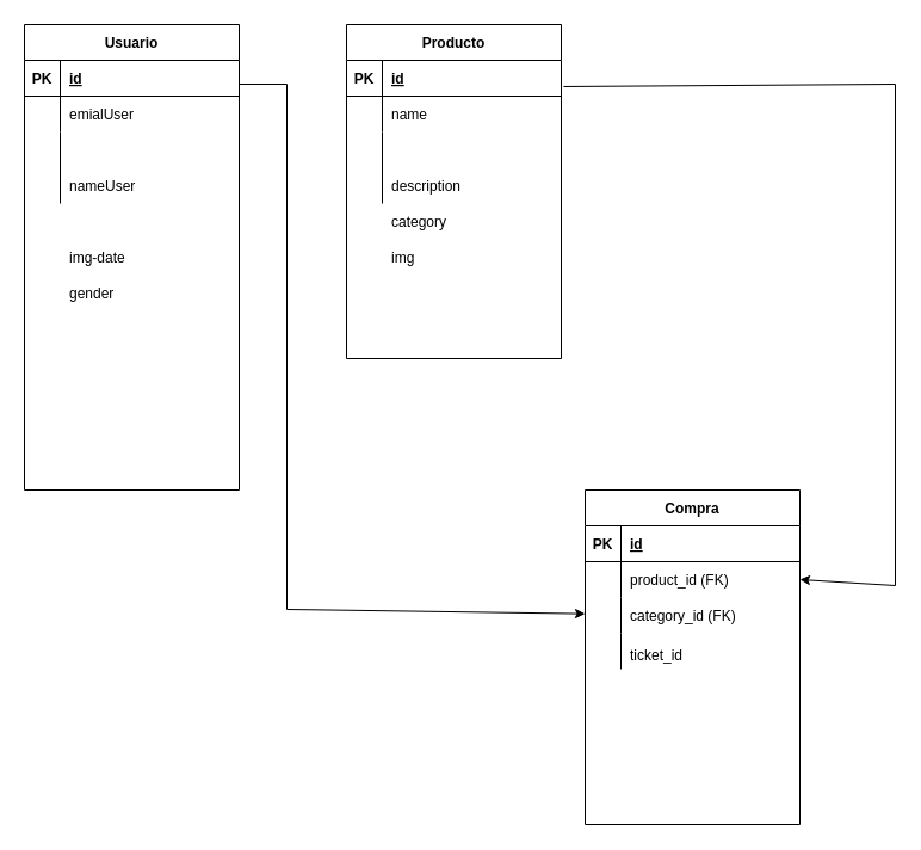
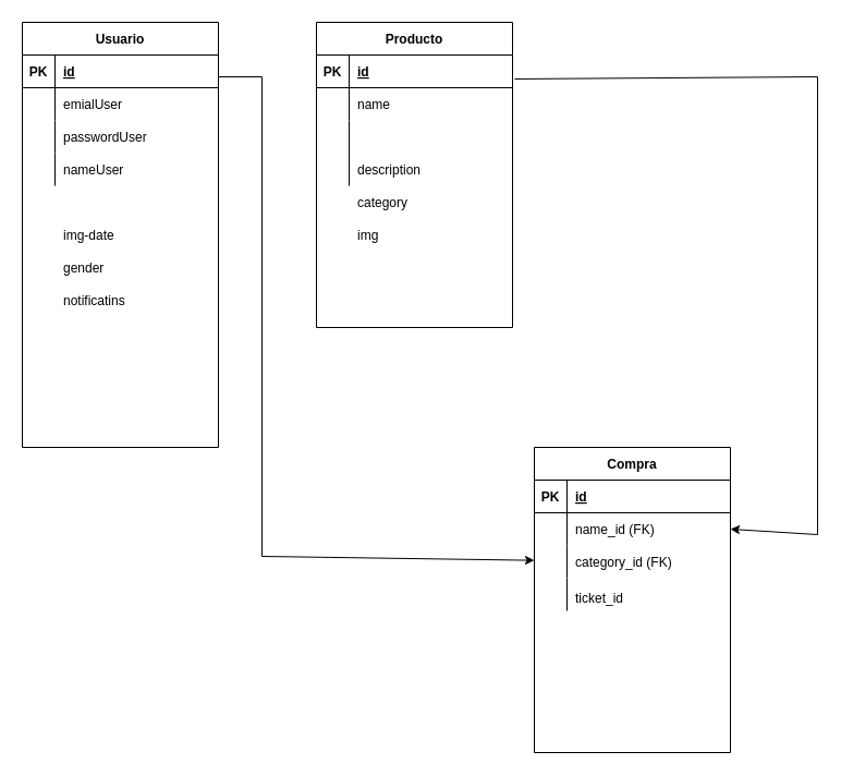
  <mxCell id="0" />
  <mxCell id="1" parent="0" />
  <mxCell id="2" value="Usuario" style="shape=table;startSize=30;container=1;collapsible=1;childLayout=tableLayout;fixedRows=1;rowLines=0;fontStyle=1;align=center;resizeLast=1;" vertex="1" parent="1"><mxGeometry x="20" y="20" width="180" height="390" as="geometry" /></mxCell>
  <mxCell id="3" value="" style="shape=partialRectangle;collapsible=0;dropTarget=0;pointerEvents=0;fillColor=none;top=0;left=0;bottom=1;right=0;points=[[0,0.5],[1,0.5]];portConstraint=eastwest;" vertex="1" parent="2"><mxGeometry y="30" width="180" height="30" as="geometry" /></mxCell>
  <mxCell id="4" value="PK" style="shape=partialRectangle;connectable=0;fillColor=none;top=0;left=0;bottom=0;right=0;fontStyle=1;overflow=hidden;" vertex="1" parent="3"><mxGeometry width="30" height="30" as="geometry" /></mxCell>
  <mxCell id="5" value="id" style="shape=partialRectangle;connectable=0;fillColor=none;top=0;left=0;bottom=0;right=0;align=left;spacingLeft=6;fontStyle=5;overflow=hidden;" vertex="1" parent="3"><mxGeometry x="30" width="150" height="30" as="geometry" /></mxCell>
  <mxCell id="6" value="" style="shape=partialRectangle;collapsible=0;dropTarget=0;pointerEvents=0;fillColor=none;top=0;left=0;bottom=0;right=0;points=[[0,0.5],[1,0.5]];portConstraint=eastwest;" vertex="1" parent="2"><mxGeometry y="60" width="180" height="30" as="geometry" /></mxCell>
  <mxCell id="7" value="" style="shape=partialRectangle;connectable=0;fillColor=none;top=0;left=0;bottom=0;right=0;editable=1;overflow=hidden;" vertex="1" parent="6"><mxGeometry width="30" height="30" as="geometry" /></mxCell>
  <mxCell id="8" value="emialUser" style="shape=partialRectangle;connectable=0;fillColor=none;top=0;left=0;bottom=0;right=0;align=left;spacingLeft=6;overflow=hidden;" vertex="1" parent="6"><mxGeometry x="30" width="150" height="30" as="geometry" /></mxCell>
  <mxCell id="9" value="" style="shape=partialRectangle;collapsible=0;dropTarget=0;pointerEvents=0;fillColor=none;top=0;left=0;bottom=0;right=0;points=[[0,0.5],[1,0.5]];portConstraint=eastwest;" vertex="1" parent="2"><mxGeometry y="90" width="180" height="30" as="geometry" /></mxCell>
  <mxCell id="10" value="" style="shape=partialRectangle;connectable=0;fillColor=none;top=0;left=0;bottom=0;right=0;editable=1;overflow=hidden;" vertex="1" parent="9"><mxGeometry width="30" height="30" as="geometry" /></mxCell>
+ <mxCell id="11" value="passwordUser" style="shape=partialRectangle;connectable=0;fillColor=none;top=0;left=0;bottom=0;right=0;align=left;spacingLeft=6;overflow=hidden;" vertex="1" parent="9"><mxGeometry x="30" width="150" height="30" as="geometry" /></mxCell>
  <mxCell id="12" value="" style="shape=partialRectangle;collapsible=0;dropTarget=0;pointerEvents=0;fillColor=none;top=0;left=0;bottom=0;right=0;points=[[0,0.5],[1,0.5]];portConstraint=eastwest;" vertex="1" parent="2"><mxGeometry y="120" width="180" height="30" as="geometry" /></mxCell>
  <mxCell id="13" value="" style="shape=partialRectangle;connectable=0;fillColor=none;top=0;left=0;bottom=0;right=0;editable=1;overflow=hidden;" vertex="1" parent="12"><mxGeometry width="30" height="30" as="geometry" /></mxCell>
  <mxCell id="14" value="nameUser" style="shape=partialRectangle;connectable=0;fillColor=none;top=0;left=0;bottom=0;right=0;align=left;spacingLeft=6;overflow=hidden;" vertex="1" parent="12"><mxGeometry x="30" width="150" height="30" as="geometry" /></mxCell>
  <mxCell id="15" value="" style="shape=partialRectangle;collapsible=0;dropTarget=0;pointerEvents=0;fillColor=none;top=0;left=0;bottom=0;right=0;points=[[0,0.5],[1,0.5]];portConstraint=eastwest;" vertex="1" parent="1"><mxGeometry x="20" y="170" width="180" height="30" as="geometry" /></mxCell>
  <mxCell id="16" value="" style="shape=partialRectangle;connectable=0;fillColor=none;top=0;left=0;bottom=0;right=0;editable=1;overflow=hidden;" vertex="1" parent="15"><mxGeometry width="30" height="30" as="geometry" /></mxCell>
  <mxCell id="17" value="" style="shape=partialRectangle;collapsible=0;dropTarget=0;pointerEvents=0;fillColor=none;top=0;left=0;bottom=0;right=0;points=[[0,0.5],[1,0.5]];portConstraint=eastwest;" vertex="1" parent="1"><mxGeometry x="20" y="200" width="180" height="30" as="geometry" /></mxCell>
  <mxCell id="18" value="" style="shape=partialRectangle;connectable=0;fillColor=none;top=0;left=0;bottom=0;right=0;editable=1;overflow=hidden;" vertex="1" parent="17"><mxGeometry width="30" height="30" as="geometry" /></mxCell>
  <mxCell id="19" value="img-date" style="shape=partialRectangle;connectable=0;fillColor=none;top=0;left=0;bottom=0;right=0;align=left;spacingLeft=6;overflow=hidden;" vertex="1" parent="17"><mxGeometry x="30" width="150" height="30" as="geometry" /></mxCell>
  <mxCell id="20" value="" style="shape=partialRectangle;collapsible=0;dropTarget=0;pointerEvents=0;fillColor=none;top=0;left=0;bottom=0;right=0;points=[[0,0.5],[1,0.5]];portConstraint=eastwest;" vertex="1" parent="1"><mxGeometry x="20" y="230" width="180" height="30" as="geometry" /></mxCell>
  <mxCell id="21" value="" style="shape=partialRectangle;connectable=0;fillColor=none;top=0;left=0;bottom=0;right=0;editable=1;overflow=hidden;" vertex="1" parent="20"><mxGeometry width="30" height="30" as="geometry" /></mxCell>
  <mxCell id="22" value="gender" style="shape=partialRectangle;connectable=0;fillColor=none;top=0;left=0;bottom=0;right=0;align=left;spacingLeft=6;overflow=hidden;" vertex="1" parent="20"><mxGeometry x="30" width="150" height="30" as="geometry" /></mxCell>
  <mxCell id="23" value="" style="shape=partialRectangle;collapsible=0;dropTarget=0;pointerEvents=0;fillColor=none;top=0;left=0;bottom=0;right=0;points=[[0,0.5],[1,0.5]];portConstraint=eastwest;" vertex="1" parent="1"><mxGeometry x="20" y="260" width="180" height="30" as="geometry" /></mxCell>
  <mxCell id="24" value="" style="shape=partialRectangle;connectable=0;fillColor=none;top=0;left=0;bottom=0;right=0;editable=1;overflow=hidden;" vertex="1" parent="23"><mxGeometry width="30" height="30" as="geometry" /></mxCell>
+ <mxCell id="25" value="notificatins" style="shape=partialRectangle;connectable=0;fillColor=none;top=0;left=0;bottom=0;right=0;align=left;spacingLeft=6;overflow=hidden;" vertex="1" parent="23"><mxGeometry x="30" width="150" height="30" as="geometry" /></mxCell>
  <mxCell id="26" value="" style="shape=partialRectangle;collapsible=0;dropTarget=0;pointerEvents=0;fillColor=none;top=0;left=0;bottom=0;right=0;points=[[0,0.5],[1,0.5]];portConstraint=eastwest;" vertex="1" parent="1"><mxGeometry x="20" y="290" width="180" height="30" as="geometry" /></mxCell>
  <mxCell id="27" value="" style="shape=partialRectangle;connectable=0;fillColor=none;top=0;left=0;bottom=0;right=0;editable=1;overflow=hidden;" vertex="1" parent="26"><mxGeometry width="30" height="30" as="geometry" /></mxCell>
  <mxCell id="28" value="Producto" style="shape=table;startSize=30;container=1;collapsible=1;childLayout=tableLayout;fixedRows=1;rowLines=0;fontStyle=1;align=center;resizeLast=1;" vertex="1" parent="1"><mxGeometry x="290" y="20" width="180" height="280" as="geometry" /></mxCell>
  <mxCell id="29" value="" style="shape=partialRectangle;collapsible=0;dropTarget=0;pointerEvents=0;fillColor=none;top=0;left=0;bottom=1;right=0;points=[[0,0.5],[1,0.5]];portConstraint=eastwest;" vertex="1" parent="28"><mxGeometry y="30" width="180" height="30" as="geometry" /></mxCell>
  <mxCell id="30" value="PK" style="shape=partialRectangle;connectable=0;fillColor=none;top=0;left=0;bottom=0;right=0;fontStyle=1;overflow=hidden;" vertex="1" parent="29"><mxGeometry width="30" height="30" as="geometry" /></mxCell>
  <mxCell id="31" value="id" style="shape=partialRectangle;connectable=0;fillColor=none;top=0;left=0;bottom=0;right=0;align=left;spacingLeft=6;fontStyle=5;overflow=hidden;" vertex="1" parent="29"><mxGeometry x="30" width="150" height="30" as="geometry" /></mxCell>
  <mxCell id="32" value="" style="shape=partialRectangle;collapsible=0;dropTarget=0;pointerEvents=0;fillColor=none;top=0;left=0;bottom=0;right=0;points=[[0,0.5],[1,0.5]];portConstraint=eastwest;" vertex="1" parent="28"><mxGeometry y="60" width="180" height="30" as="geometry" /></mxCell>
  <mxCell id="33" value="" style="shape=partialRectangle;connectable=0;fillColor=none;top=0;left=0;bottom=0;right=0;editable=1;overflow=hidden;" vertex="1" parent="32"><mxGeometry width="30" height="30" as="geometry" /></mxCell>
  <mxCell id="34" value="name" style="shape=partialRectangle;connectable=0;fillColor=none;top=0;left=0;bottom=0;right=0;align=left;spacingLeft=6;overflow=hidden;" vertex="1" parent="32"><mxGeometry x="30" width="150" height="30" as="geometry" /></mxCell>
  <mxCell id="35" value="" style="shape=partialRectangle;collapsible=0;dropTarget=0;pointerEvents=0;fillColor=none;top=0;left=0;bottom=0;right=0;points=[[0,0.5],[1,0.5]];portConstraint=eastwest;" vertex="1" parent="28"><mxGeometry y="90" width="180" height="30" as="geometry" /></mxCell>
  <mxCell id="36" value="" style="shape=partialRectangle;connectable=0;fillColor=none;top=0;left=0;bottom=0;right=0;editable=1;overflow=hidden;" vertex="1" parent="35"><mxGeometry width="30" height="30" as="geometry" /></mxCell>
  <mxCell id="37" value="" style="shape=partialRectangle;collapsible=0;dropTarget=0;pointerEvents=0;fillColor=none;top=0;left=0;bottom=0;right=0;points=[[0,0.5],[1,0.5]];portConstraint=eastwest;" vertex="1" parent="28"><mxGeometry y="120" width="180" height="30" as="geometry" /></mxCell>
  <mxCell id="38" value="" style="shape=partialRectangle;connectable=0;fillColor=none;top=0;left=0;bottom=0;right=0;editable=1;overflow=hidden;" vertex="1" parent="37"><mxGeometry width="30" height="30" as="geometry" /></mxCell>
  <mxCell id="39" value="description" style="shape=partialRectangle;connectable=0;fillColor=none;top=0;left=0;bottom=0;right=0;align=left;spacingLeft=6;overflow=hidden;" vertex="1" parent="37"><mxGeometry x="30" width="150" height="30" as="geometry" /></mxCell>
  <mxCell id="40" value="" style="shape=partialRectangle;collapsible=0;dropTarget=0;pointerEvents=0;fillColor=none;top=0;left=0;bottom=0;right=0;points=[[0,0.5],[1,0.5]];portConstraint=eastwest;" vertex="1" parent="1"><mxGeometry x="290" y="170" width="180" height="30" as="geometry" /></mxCell>
  <mxCell id="41" value="" style="shape=partialRectangle;connectable=0;fillColor=none;top=0;left=0;bottom=0;right=0;editable=1;overflow=hidden;" vertex="1" parent="40"><mxGeometry width="30" height="30" as="geometry" /></mxCell>
  <mxCell id="42" value="category" style="shape=partialRectangle;connectable=0;fillColor=none;top=0;left=0;bottom=0;right=0;align=left;spacingLeft=6;overflow=hidden;" vertex="1" parent="40"><mxGeometry x="30" width="150" height="30" as="geometry" /></mxCell>
  <mxCell id="43" value="" style="shape=partialRectangle;collapsible=0;dropTarget=0;pointerEvents=0;fillColor=none;top=0;left=0;bottom=0;right=0;points=[[0,0.5],[1,0.5]];portConstraint=eastwest;" vertex="1" parent="1"><mxGeometry x="290" y="200" width="180" height="30" as="geometry" /></mxCell>
  <mxCell id="44" value="" style="shape=partialRectangle;connectable=0;fillColor=none;top=0;left=0;bottom=0;right=0;editable=1;overflow=hidden;" vertex="1" parent="43"><mxGeometry width="30" height="30" as="geometry" /></mxCell>
  <mxCell id="45" value="img" style="shape=partialRectangle;connectable=0;fillColor=none;top=0;left=0;bottom=0;right=0;align=left;spacingLeft=6;overflow=hidden;" vertex="1" parent="43"><mxGeometry x="30" width="150" height="30" as="geometry" /></mxCell>
  <mxCell id="46" value="Compra" style="shape=table;startSize=30;container=1;collapsible=1;childLayout=tableLayout;fixedRows=1;rowLines=0;fontStyle=1;align=center;resizeLast=1;" vertex="1" parent="1"><mxGeometry x="490" y="410" width="180" height="280" as="geometry" /></mxCell>
  <mxCell id="47" value="" style="shape=partialRectangle;collapsible=0;dropTarget=0;pointerEvents=0;fillColor=none;top=0;left=0;bottom=1;right=0;points=[[0,0.5],[1,0.5]];portConstraint=eastwest;" vertex="1" parent="46"><mxGeometry y="30" width="180" height="30" as="geometry" /></mxCell>
  <mxCell id="48" value="PK" style="shape=partialRectangle;connectable=0;fillColor=none;top=0;left=0;bottom=0;right=0;fontStyle=1;overflow=hidden;" vertex="1" parent="47"><mxGeometry width="30" height="30" as="geometry" /></mxCell>
  <mxCell id="49" value="id" style="shape=partialRectangle;connectable=0;fillColor=none;top=0;left=0;bottom=0;right=0;align=left;spacingLeft=6;fontStyle=5;overflow=hidden;" vertex="1" parent="47"><mxGeometry x="30" width="150" height="30" as="geometry" /></mxCell>
  <mxCell id="50" value="" style="shape=partialRectangle;collapsible=0;dropTarget=0;pointerEvents=0;fillColor=none;top=0;left=0;bottom=0;right=0;points=[[0,0.5],[1,0.5]];portConstraint=eastwest;" vertex="1" parent="46"><mxGeometry y="60" width="180" height="30" as="geometry" /></mxCell>
  <mxCell id="51" value="" style="shape=partialRectangle;connectable=0;fillColor=none;top=0;left=0;bottom=0;right=0;editable=1;overflow=hidden;" vertex="1" parent="50"><mxGeometry width="30" height="30" as="geometry" /></mxCell>
- <mxCell id="52" value="product_id (FK)" style="shape=partialRectangle;connectable=0;fillColor=none;top=0;left=0;bottom=0;right=0;align=left;spacingLeft=6;overflow=hidden;" vertex="1" parent="50"><mxGeometry x="30" width="150" height="30" as="geometry" /></mxCell>
+ <mxCell id="52" value="name_id (FK)" style="shape=partialRectangle;connectable=0;fillColor=none;top=0;left=0;bottom=0;right=0;align=left;spacingLeft=6;overflow=hidden;" vertex="1" parent="50"><mxGeometry x="30" width="150" height="30" as="geometry" /></mxCell>
  <mxCell id="53" value="" style="shape=partialRectangle;collapsible=0;dropTarget=0;pointerEvents=0;fillColor=none;top=0;left=0;bottom=0;right=0;points=[[0,0.5],[1,0.5]];portConstraint=eastwest;" vertex="1" parent="46"><mxGeometry y="90" width="180" height="30" as="geometry" /></mxCell>
  <mxCell id="54" value="" style="shape=partialRectangle;connectable=0;fillColor=none;top=0;left=0;bottom=0;right=0;editable=1;overflow=hidden;" vertex="1" parent="53"><mxGeometry width="30" height="30" as="geometry" /></mxCell>
  <mxCell id="55" value="category_id (FK)" style="shape=partialRectangle;connectable=0;fillColor=none;top=0;left=0;bottom=0;right=0;align=left;spacingLeft=6;overflow=hidden;" vertex="1" parent="53"><mxGeometry x="30" width="150" height="30" as="geometry" /></mxCell>
  <mxCell id="56" value="" style="shape=partialRectangle;collapsible=0;dropTarget=0;pointerEvents=0;fillColor=none;top=0;left=0;bottom=0;right=0;points=[[0,0.5],[1,0.5]];portConstraint=eastwest;" vertex="1" parent="46"><mxGeometry y="120" width="180" height="30" as="geometry" /></mxCell>
  <mxCell id="57" value="" style="shape=partialRectangle;connectable=0;fillColor=none;top=0;left=0;bottom=0;right=0;editable=1;overflow=hidden;" vertex="1" parent="56"><mxGeometry width="30" height="30" as="geometry" /></mxCell>
  <mxCell id="58" value="" style="shape=partialRectangle;connectable=0;fillColor=none;top=0;left=0;bottom=0;right=0;align=left;spacingLeft=6;overflow=hidden;" vertex="1" parent="56"><mxGeometry x="30" width="150" height="30" as="geometry" /></mxCell>
  <mxCell id="59" value="" style="endArrow=classic;html=1;entryX=1;entryY=0.5;entryDx=0;entryDy=0;" edge="1" parent="1" target="50"><mxGeometry width="50" height="50" relative="1" as="geometry"><mxPoint x="750" y="490" as="sourcePoint" /><mxPoint x="690" y="490" as="targetPoint" /></mxGeometry></mxCell>
  <mxCell id="60" value="" style="endArrow=none;html=1;" edge="1" parent="1"><mxGeometry width="50" height="50" relative="1" as="geometry"><mxPoint x="750" y="490" as="sourcePoint" /><mxPoint x="750" y="70" as="targetPoint" /></mxGeometry></mxCell>
  <mxCell id="61" value="" style="endArrow=none;html=1;exitX=1.011;exitY=0.733;exitDx=0;exitDy=0;exitPerimeter=0;" edge="1" parent="1" source="29"><mxGeometry width="50" height="50" relative="1" as="geometry"><mxPoint x="670" y="70" as="sourcePoint" /><mxPoint x="750" y="70" as="targetPoint" /></mxGeometry></mxCell>
  <mxCell id="62" value="" style="endArrow=none;html=1;" edge="1" parent="1"><mxGeometry width="50" height="50" relative="1" as="geometry"><mxPoint x="200" y="70" as="sourcePoint" /><mxPoint x="240" y="70" as="targetPoint" /></mxGeometry></mxCell>
  <mxCell id="63" value="" style="endArrow=none;html=1;" edge="1" parent="1"><mxGeometry width="50" height="50" relative="1" as="geometry"><mxPoint x="240" y="510" as="sourcePoint" /><mxPoint x="240" y="70" as="targetPoint" /></mxGeometry></mxCell>
  <mxCell id="64" value="" style="endArrow=classic;html=1;" edge="1" parent="1" target="53"><mxGeometry width="50" height="50" relative="1" as="geometry"><mxPoint x="240" y="510" as="sourcePoint" /><mxPoint x="310" y="510" as="targetPoint" /></mxGeometry></mxCell>
  <mxCell id="65" value="ticket_id" style="shape=partialRectangle;connectable=0;fillColor=none;top=0;left=0;bottom=0;right=0;align=left;spacingLeft=6;overflow=hidden;" vertex="1" parent="1"><mxGeometry x="520" y="533" width="150" height="30" as="geometry" /></mxCell>
